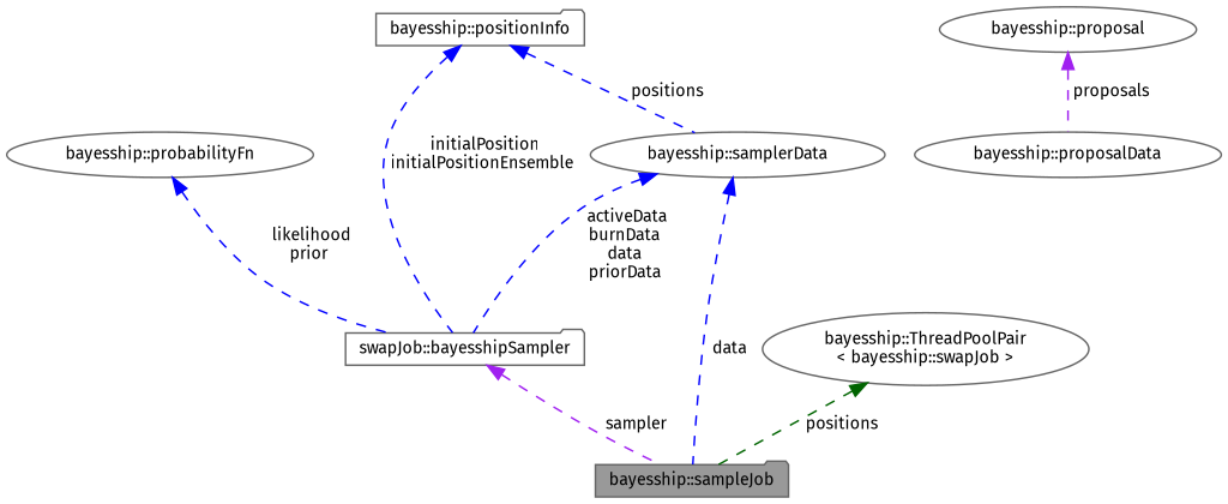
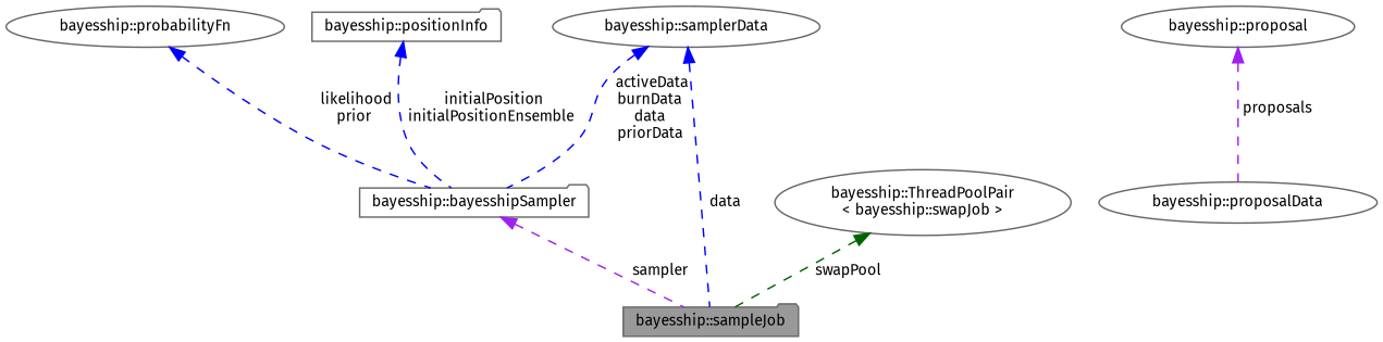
  digraph {
    fontname="Fira Sans"
    rankdir=TB
    node [color=gray40 fillcolor=white fontname="Fira Sans" fontsize=10 shape=ellipse style=filled]
    edge [color=blue dir=back fontname="Fira Sans" fontsize=10 labelfontname=Helvetica labelfontsize=10 style=dashed]
    n1 [fillcolor=grey60 fontcolor=black height=0.2 label="bayesship::sampleJob" shape=folder width=0.4]
-   n2 [height=0.2 label="swapJob::bayesshipSampler" shape=folder width=0.4]
+   n2 [height=0.2 label="bayesship::bayesshipSampler" shape=folder width=0.4]
    n3 [height=0.2 label="bayesship::proposalData" width=0.4]
    n4 [height=0.2 label="bayesship::proposal" width=0.4]
    n5 [height=0.2 label="bayesship::probabilityFn" width=0.4]
    n6 [height=0.2 label="bayesship::positionInfo" shape=folder width=0.4]
    n7 [height=0.2 label="bayesship::samplerData" width=0.4]
    n8 [height=0.2 label="bayesship::ThreadPoolPair\l\< bayesship::swapJob \>" width=0.4]
    n2 -> n1 [color=purple label=" sampler"]
    n4 -> n3 [color=purple label=" proposals"]
    n5 -> n2 [label=" likelihood\nprior"]
    n6 -> n2 [label=" initialPosition\ninitialPositionEnsemble"]
-   n6 -> n7 [label=" positions"]
    n7 -> n1 [label=" data"]
    n7 -> n2 [label=" activeData\nburnData\ndata\npriorData"]
-   n8 -> n1 [color=darkgreen label=" positions"]
+   n8 -> n1 [color=darkgreen label=" swapPool"]
  }
